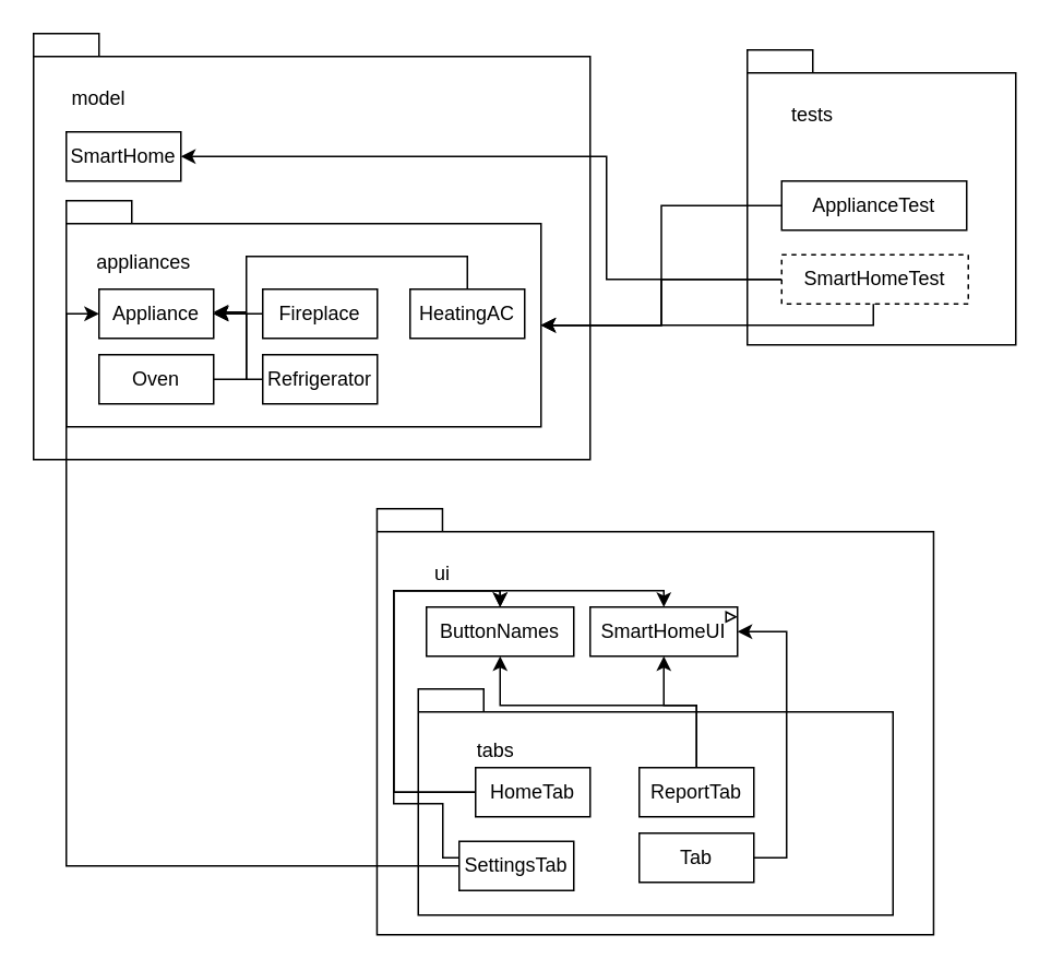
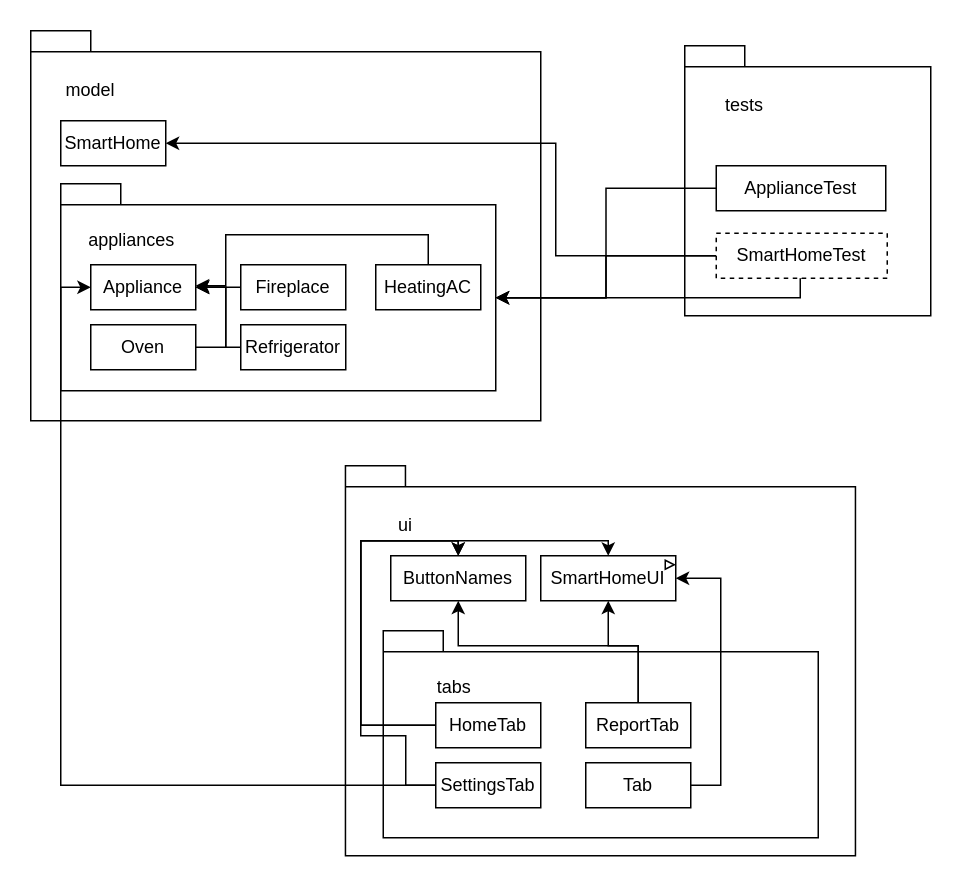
  <mxCell id="0" />
  <mxCell id="1" parent="0" />
  <mxCell id="2" value="" style="shape=folder;fontStyle=1;spacingTop=10;tabWidth=40;tabHeight=14;tabPosition=left;html=1;" parent="1" vertex="1"><mxGeometry x="20" y="20" width="340" height="260" as="geometry" /></mxCell>
  <mxCell id="3" value="model" style="text;html=1;strokeColor=none;fillColor=none;align=center;verticalAlign=middle;whiteSpace=wrap;rounded=0;" parent="1" vertex="1"><mxGeometry x="40" y="50" width="40" height="20" as="geometry" /></mxCell>
  <mxCell id="4" value="" style="shape=folder;fontStyle=1;spacingTop=10;tabWidth=40;tabHeight=14;tabPosition=left;html=1;" parent="1" vertex="1"><mxGeometry x="456" y="30" width="164" height="180" as="geometry" /></mxCell>
  <mxCell id="5" value="tests" style="text;html=1;strokeColor=none;fillColor=none;align=center;verticalAlign=middle;whiteSpace=wrap;rounded=0;" parent="1" vertex="1"><mxGeometry x="476.296" y="60" width="40" height="20" as="geometry" /></mxCell>
  <mxCell id="6" value="" style="shape=folder;fontStyle=1;spacingTop=10;tabWidth=40;tabHeight=14;tabPosition=left;html=1;" parent="1" vertex="1"><mxGeometry x="229.796" y="310" width="340" height="260" as="geometry" /></mxCell>
  <mxCell id="7" value="ui" style="text;html=1;strokeColor=none;fillColor=none;align=center;verticalAlign=middle;whiteSpace=wrap;rounded=0;" parent="1" vertex="1"><mxGeometry x="249.796" y="340" width="40" height="20" as="geometry" /></mxCell>
  <mxCell id="8" value="SmartHome" style="rounded=0;whiteSpace=wrap;html=1;" parent="1" vertex="1"><mxGeometry x="40" y="80" width="70" height="30" as="geometry" /></mxCell>
  <mxCell id="9" value="" style="shape=folder;fontStyle=1;spacingTop=10;tabWidth=40;tabHeight=14;tabPosition=left;html=1;" parent="1" vertex="1"><mxGeometry x="40" y="122" width="290" height="138" as="geometry" /></mxCell>
  <mxCell id="10" value="appliances" style="text;html=1;strokeColor=none;fillColor=none;align=center;verticalAlign=middle;whiteSpace=wrap;rounded=0;" parent="1" vertex="1"><mxGeometry x="55" y="150" width="65" height="20" as="geometry" /></mxCell>
  <mxCell id="11" value="Appliance" style="rounded=0;whiteSpace=wrap;html=1;" parent="1" vertex="1"><mxGeometry x="60" y="176" width="70" height="30" as="geometry" /></mxCell>
  <mxCell id="12" style="edgeStyle=orthogonalEdgeStyle;rounded=0;orthogonalLoop=1;jettySize=auto;html=1;exitX=0;exitY=0.5;exitDx=0;exitDy=0;" edge="1" parent="1" source="13" target="11"><mxGeometry relative="1" as="geometry" /></mxCell>
  <mxCell id="13" value="Fireplace" style="rounded=0;whiteSpace=wrap;html=1;" parent="1" vertex="1"><mxGeometry x="160" y="176" width="70" height="30" as="geometry" /></mxCell>
  <mxCell id="14" style="edgeStyle=orthogonalEdgeStyle;rounded=0;orthogonalLoop=1;jettySize=auto;html=1;exitX=1;exitY=0.5;exitDx=0;exitDy=0;entryX=1;entryY=0.5;entryDx=0;entryDy=0;" edge="1" parent="1" source="15" target="11"><mxGeometry relative="1" as="geometry" /></mxCell>
  <mxCell id="15" value="Oven" style="rounded=0;whiteSpace=wrap;html=1;" parent="1" vertex="1"><mxGeometry x="60" y="216" width="70" height="30" as="geometry" /></mxCell>
  <mxCell id="16" style="edgeStyle=orthogonalEdgeStyle;rounded=0;orthogonalLoop=1;jettySize=auto;html=1;exitX=0;exitY=0.5;exitDx=0;exitDy=0;entryX=1;entryY=0.5;entryDx=0;entryDy=0;" edge="1" parent="1" source="17" target="11"><mxGeometry relative="1" as="geometry"><Array as="points"><mxPoint x="150" y="231" /><mxPoint x="150" y="191" /></Array></mxGeometry></mxCell>
  <mxCell id="17" value="Refrigerator" style="rounded=0;whiteSpace=wrap;html=1;" parent="1" vertex="1"><mxGeometry x="160" y="216" width="70" height="30" as="geometry" /></mxCell>
  <mxCell id="18" style="edgeStyle=orthogonalEdgeStyle;rounded=0;orthogonalLoop=1;jettySize=auto;html=1;exitX=0.5;exitY=0;exitDx=0;exitDy=0;" edge="1" parent="1" source="19"><mxGeometry relative="1" as="geometry"><mxPoint x="130" y="190" as="targetPoint" /><Array as="points"><mxPoint x="285" y="156" /><mxPoint x="150" y="156" /><mxPoint x="150" y="190" /></Array></mxGeometry></mxCell>
  <mxCell id="19" value="HeatingAC" style="rounded=0;whiteSpace=wrap;html=1;" parent="1" vertex="1"><mxGeometry x="250" y="176" width="70" height="30" as="geometry" /></mxCell>
  <mxCell id="20" style="edgeStyle=orthogonalEdgeStyle;rounded=0;orthogonalLoop=1;jettySize=auto;html=1;entryX=0;entryY=0;entryDx=290;entryDy=76;entryPerimeter=0;" edge="1" parent="1" source="21" target="9"><mxGeometry relative="1" as="geometry" /></mxCell>
  <mxCell id="21" value="ApplianceTest" style="rounded=0;whiteSpace=wrap;html=1;" parent="1" vertex="1"><mxGeometry x="477" y="110" width="113" height="30" as="geometry" /></mxCell>
  <mxCell id="22" style="edgeStyle=orthogonalEdgeStyle;rounded=0;orthogonalLoop=1;jettySize=auto;html=1;entryX=0;entryY=0;entryDx=290;entryDy=76;entryPerimeter=0;" edge="1" parent="1" source="25" target="9"><mxGeometry relative="1" as="geometry" /></mxCell>
  <mxCell id="23" style="edgeStyle=orthogonalEdgeStyle;rounded=0;orthogonalLoop=1;jettySize=auto;html=1;entryX=1;entryY=0.5;entryDx=0;entryDy=0;" edge="1" parent="1" source="25" target="8"><mxGeometry relative="1" as="geometry"><Array as="points"><mxPoint x="370" y="170" /><mxPoint x="370" y="95" /></Array></mxGeometry></mxCell>
  <mxCell id="24" style="edgeStyle=orthogonalEdgeStyle;rounded=0;orthogonalLoop=1;jettySize=auto;html=1;entryX=0;entryY=0;entryDx=290;entryDy=76;entryPerimeter=0;exitX=0.5;exitY=1;exitDx=0;exitDy=0;" edge="1" parent="1" source="25" target="9"><mxGeometry relative="1" as="geometry"><Array as="points"><mxPoint x="533" y="198" /></Array></mxGeometry></mxCell>
  <mxCell id="25" value="SmartHomeTest" style="rounded=0;whiteSpace=wrap;html=1;dashed=1;" parent="1" vertex="1"><mxGeometry x="477" y="155" width="114" height="30" as="geometry" /></mxCell>
  <mxCell id="26" value="" style="shape=folder;fontStyle=1;spacingTop=10;tabWidth=40;tabHeight=14;tabPosition=left;html=1;" vertex="1" parent="1"><mxGeometry x="255" y="420" width="290" height="138" as="geometry" /></mxCell>
  <mxCell id="27" value="tabs" style="text;html=1;strokeColor=none;fillColor=none;align=center;verticalAlign=middle;whiteSpace=wrap;rounded=0;" vertex="1" parent="1"><mxGeometry x="270" y="448" width="65" height="20" as="geometry" /></mxCell>
  <mxCell id="28" style="edgeStyle=orthogonalEdgeStyle;rounded=0;orthogonalLoop=1;jettySize=auto;html=1;exitX=0;exitY=0.5;exitDx=0;exitDy=0;entryX=0.5;entryY=0;entryDx=0;entryDy=0;" edge="1" parent="1" source="30" target="40"><mxGeometry relative="1" as="geometry"><Array as="points"><mxPoint x="240" y="483" /><mxPoint x="240" y="360" /><mxPoint x="405" y="360" /></Array></mxGeometry></mxCell>
  <mxCell id="29" style="edgeStyle=orthogonalEdgeStyle;rounded=0;orthogonalLoop=1;jettySize=auto;html=1;entryX=0.5;entryY=0;entryDx=0;entryDy=0;exitX=0;exitY=0.5;exitDx=0;exitDy=0;" edge="1" parent="1" source="30" target="39"><mxGeometry relative="1" as="geometry"><Array as="points"><mxPoint x="240" y="483" /><mxPoint x="240" y="360" /><mxPoint x="305" y="360" /></Array></mxGeometry></mxCell>
  <mxCell id="30" value="HomeTab" style="rounded=0;whiteSpace=wrap;html=1;" vertex="1" parent="1"><mxGeometry x="290" y="468" width="70" height="30" as="geometry" /></mxCell>
  <mxCell id="31" style="edgeStyle=orthogonalEdgeStyle;rounded=0;orthogonalLoop=1;jettySize=auto;html=1;entryX=0.5;entryY=1;entryDx=0;entryDy=0;" edge="1" parent="1" source="33" target="40"><mxGeometry relative="1" as="geometry"><Array as="points"><mxPoint x="425" y="430" /><mxPoint x="405" y="430" /></Array></mxGeometry></mxCell>
  <mxCell id="32" style="edgeStyle=orthogonalEdgeStyle;rounded=0;orthogonalLoop=1;jettySize=auto;html=1;entryX=0.5;entryY=1;entryDx=0;entryDy=0;" edge="1" parent="1" source="33" target="39"><mxGeometry relative="1" as="geometry"><Array as="points"><mxPoint x="425" y="430" /><mxPoint x="305" y="430" /></Array></mxGeometry></mxCell>
  <mxCell id="33" value="ReportTab" style="rounded=0;whiteSpace=wrap;html=1;" vertex="1" parent="1"><mxGeometry x="390" y="468" width="70" height="30" as="geometry" /></mxCell>
  <mxCell id="34" style="edgeStyle=orthogonalEdgeStyle;rounded=0;orthogonalLoop=1;jettySize=auto;html=1;exitX=0;exitY=0.5;exitDx=0;exitDy=0;entryX=0.5;entryY=0;entryDx=0;entryDy=0;" edge="1" parent="1" source="36" target="39"><mxGeometry relative="1" as="geometry"><Array as="points"><mxPoint x="270" y="523" /><mxPoint x="270" y="490" /><mxPoint x="240" y="490" /><mxPoint x="240" y="360" /><mxPoint x="305" y="360" /></Array></mxGeometry></mxCell>
  <mxCell id="35" style="edgeStyle=orthogonalEdgeStyle;rounded=0;orthogonalLoop=1;jettySize=auto;html=1;entryX=0;entryY=0.5;entryDx=0;entryDy=0;" edge="1" parent="1" source="36" target="11"><mxGeometry relative="1" as="geometry" /></mxCell>
- <mxCell id="36" value="SettingsTab" style="rounded=0;whiteSpace=wrap;html=1;" vertex="1" parent="1"><mxGeometry x="280" y="513" width="70" height="30" as="geometry" /></mxCell>
+ <mxCell id="36" value="SettingsTab" style="rounded=0;whiteSpace=wrap;html=1;" vertex="1" parent="1"><mxGeometry x="290" y="508" width="70" height="30" as="geometry" /></mxCell>
  <mxCell id="37" style="edgeStyle=orthogonalEdgeStyle;rounded=0;orthogonalLoop=1;jettySize=auto;html=1;exitX=1;exitY=0.5;exitDx=0;exitDy=0;entryX=1;entryY=0.5;entryDx=0;entryDy=0;" edge="1" parent="1" source="38" target="40"><mxGeometry relative="1" as="geometry" /></mxCell>
  <mxCell id="38" value="Tab" style="rounded=0;whiteSpace=wrap;html=1;" vertex="1" parent="1"><mxGeometry x="390" y="508" width="70" height="30" as="geometry" /></mxCell>
  <mxCell id="39" value="ButtonNames" style="rounded=0;whiteSpace=wrap;html=1;" vertex="1" parent="1"><mxGeometry x="260" y="370" width="90" height="30" as="geometry" /></mxCell>
  <mxCell id="40" value="SmartHomeUI" style="rounded=0;whiteSpace=wrap;html=1;" vertex="1" parent="1"><mxGeometry x="360" y="370" width="90" height="30" as="geometry" /></mxCell>
  <mxCell id="41" value="" style="triangle;whiteSpace=wrap;html=1;" vertex="1" parent="1"><mxGeometry x="443" y="373" width="6" height="6" as="geometry" /></mxCell>
